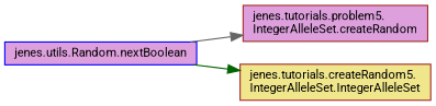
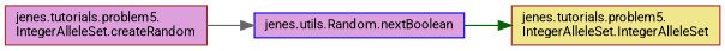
  digraph {
    fontname=Roboto
    rankdir=LR
    node [color=brown fillcolor=plum fontname=Roboto fontsize=10 shape=record style=filled]
    edge [fontname=Roboto fontsize=10 labelfontname=Helvetica labelfontsize=10 style=solid]
    n1 [fontcolor=black height=0.2 label="jenes.tutorials.problem5.\lIntegerAlleleSet.createRandom" width=0.4]
    n2 [color=blue height=0.2 label="jenes.utils.Random.nextBoolean" width=0.4]
-   n3 [fillcolor=khaki height=0.2 label="jenes.tutorials.createRandom5.\lIntegerAlleleSet.IntegerAlleleSet" width=0.4]
-   n2 -> n1 [color=gray40]
+   n3 [fillcolor=khaki height=0.2 label="jenes.tutorials.problem5.\lIntegerAlleleSet.IntegerAlleleSet" width=0.4]
+   n1 -> n2 [color=gray40]
    n2 -> n3 [color=darkgreen]
  }
